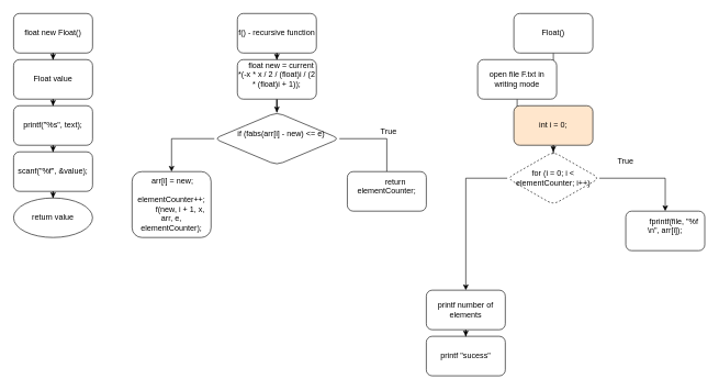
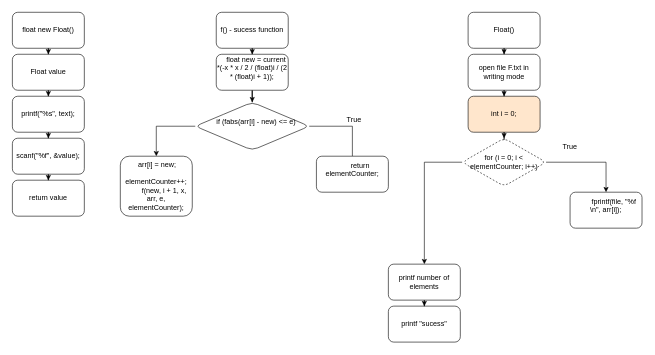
  <mxCell id="0" />
  <mxCell id="1" parent="0" />
  <mxCell id="2" value="" style="edgeStyle=orthogonalEdgeStyle;rounded=0;orthogonalLoop=1;jettySize=auto;html=1;" edge="1" parent="1" source="3" target="5"><mxGeometry relative="1" as="geometry" /></mxCell>
  <mxCell id="3" value="float new Float()" style="rounded=1;whiteSpace=wrap;html=1;" vertex="1" parent="1"><mxGeometry x="20" y="20" width="120" height="60" as="geometry" /></mxCell>
  <mxCell id="4" value="" style="edgeStyle=orthogonalEdgeStyle;rounded=0;orthogonalLoop=1;jettySize=auto;html=1;" edge="1" parent="1" source="5" target="7"><mxGeometry relative="1" as="geometry" /></mxCell>
  <mxCell id="5" value="Float value" style="whiteSpace=wrap;html=1;rounded=1;" vertex="1" parent="1"><mxGeometry x="20" y="90" width="120" height="60" as="geometry" /></mxCell>
  <mxCell id="6" value="" style="edgeStyle=orthogonalEdgeStyle;rounded=0;orthogonalLoop=1;jettySize=auto;html=1;" edge="1" parent="1" source="7" target="9"><mxGeometry relative="1" as="geometry" /></mxCell>
  <mxCell id="7" value="&lt;div&gt;printf(&quot;%s&quot;, text);&lt;/div&gt;" style="whiteSpace=wrap;html=1;rounded=1;" vertex="1" parent="1"><mxGeometry x="20" y="160" width="120" height="60" as="geometry" /></mxCell>
  <mxCell id="8" value="" style="edgeStyle=orthogonalEdgeStyle;rounded=0;orthogonalLoop=1;jettySize=auto;html=1;" edge="1" parent="1" source="9" target="10"><mxGeometry relative="1" as="geometry" /></mxCell>
  <mxCell id="9" value="scanf(&quot;%f&quot;, &amp;amp;value);" style="whiteSpace=wrap;html=1;rounded=1;" vertex="1" parent="1"><mxGeometry x="20" y="230" width="120" height="60" as="geometry" /></mxCell>
- <mxCell id="10" value="return value" style="ellipse;whiteSpace=wrap;html=1;" vertex="1" parent="1"><mxGeometry x="20" y="300" width="120" height="60" as="geometry" /></mxCell>
+ <mxCell id="10" value="return value" style="whiteSpace=wrap;html=1;rounded=1;" vertex="1" parent="1"><mxGeometry x="20" y="300" width="120" height="60" as="geometry" /></mxCell>
  <mxCell id="11" value="" style="edgeStyle=orthogonalEdgeStyle;rounded=0;orthogonalLoop=1;jettySize=auto;html=1;" edge="1" parent="1" source="12" target="14"><mxGeometry relative="1" as="geometry" /></mxCell>
- <mxCell id="12" value="f() - recursive function" style="rounded=1;whiteSpace=wrap;html=1;" vertex="1" parent="1"><mxGeometry x="360" y="20" width="120" height="60" as="geometry" /></mxCell>
+ <mxCell id="12" value="f() - sucess function" style="rounded=1;whiteSpace=wrap;html=1;" vertex="1" parent="1"><mxGeometry x="360" y="20" width="120" height="60" as="geometry" /></mxCell>
  <mxCell id="13" value="" style="edgeStyle=orthogonalEdgeStyle;rounded=0;orthogonalLoop=1;jettySize=auto;html=1;" edge="1" parent="1" source="14" target="17"><mxGeometry relative="1" as="geometry" /></mxCell>
  <mxCell id="14" value="&lt;div&gt;&amp;nbsp; &amp;nbsp; float new = current *(-x * x / 2 / (float)i / (2 * (float)i + 1));&lt;/div&gt;&lt;div&gt;&lt;br&gt;&lt;/div&gt;" style="whiteSpace=wrap;html=1;rounded=1;" vertex="1" parent="1"><mxGeometry x="360" y="90" width="120" height="60" as="geometry" /></mxCell>
  <mxCell id="15" value="" style="edgeStyle=orthogonalEdgeStyle;rounded=0;orthogonalLoop=1;jettySize=auto;html=1;endArrow=none;" edge="1" parent="1" source="17" target="18"><mxGeometry relative="1" as="geometry" /></mxCell>
  <mxCell id="16" value="" style="edgeStyle=orthogonalEdgeStyle;rounded=0;orthogonalLoop=1;jettySize=auto;html=1;" edge="1" parent="1" source="17" target="20"><mxGeometry relative="1" as="geometry" /></mxCell>
  <mxCell id="17" value="&lt;div&gt;&amp;nbsp; &amp;nbsp; if (fabs(arr[i] - new) &amp;lt;= e)&lt;/div&gt;&lt;div&gt;&lt;br&gt;&lt;/div&gt;" style="rhombus;whiteSpace=wrap;html=1;rounded=1;" vertex="1" parent="1"><mxGeometry x="325" y="170" width="190" height="80" as="geometry" /></mxCell>
  <mxCell id="18" value="&lt;div&gt;&amp;nbsp; &amp;nbsp; &amp;nbsp; &amp;nbsp; return elementCounter;&lt;/div&gt;&lt;div&gt;&lt;br&gt;&lt;/div&gt;" style="whiteSpace=wrap;html=1;rounded=1;" vertex="1" parent="1"><mxGeometry x="527" y="260" width="120" height="60" as="geometry" /></mxCell>
  <mxCell id="19" value="True" style="text;html=1;strokeColor=none;fillColor=none;align=center;verticalAlign=middle;whiteSpace=wrap;rounded=0;" vertex="1" parent="1"><mxGeometry x="920" y="230" width="60" height="30" as="geometry" /></mxCell>
  <mxCell id="20" value="&lt;div&gt;&amp;nbsp;arr[i] = new;&lt;/div&gt;&lt;div&gt;&amp;nbsp; &amp;nbsp; &amp;nbsp; &amp;nbsp; elementCounter++;&lt;/div&gt;&lt;div&gt;&amp;nbsp; &amp;nbsp; &amp;nbsp; &amp;nbsp; f(new, i + 1, x, arr, e, elementCounter);&lt;/div&gt;" style="whiteSpace=wrap;html=1;rounded=1;" vertex="1" parent="1"><mxGeometry x="200" y="260" width="120" height="100" as="geometry" /></mxCell>
  <mxCell id="21" value="" style="edgeStyle=orthogonalEdgeStyle;rounded=0;orthogonalLoop=1;jettySize=auto;html=1;" edge="1" parent="1" source="22" target="24"><mxGeometry relative="1" as="geometry" /></mxCell>
  <mxCell id="22" value="Float()" style="rounded=1;whiteSpace=wrap;html=1;" vertex="1" parent="1"><mxGeometry x="780" y="20" width="120" height="60" as="geometry" /></mxCell>
  <mxCell id="23" value="" style="edgeStyle=orthogonalEdgeStyle;rounded=0;orthogonalLoop=1;jettySize=auto;html=1;" edge="1" parent="1" source="24" target="26"><mxGeometry relative="1" as="geometry" /></mxCell>
- <mxCell id="24" value="open file F.txt in writing mode" style="whiteSpace=wrap;html=1;rounded=1;" vertex="1" parent="1"><mxGeometry x="725" y="90" width="120" height="60" as="geometry" /></mxCell>
+ <mxCell id="24" value="open file F.txt in writing mode" style="whiteSpace=wrap;html=1;rounded=1;" vertex="1" parent="1"><mxGeometry x="780" y="90" width="120" height="60" as="geometry" /></mxCell>
  <mxCell id="25" value="" style="edgeStyle=orthogonalEdgeStyle;rounded=0;orthogonalLoop=1;jettySize=auto;html=1;" edge="1" parent="1" source="26" target="29"><mxGeometry relative="1" as="geometry" /></mxCell>
  <mxCell id="26" value="int i = 0;" style="whiteSpace=wrap;html=1;rounded=1;fillColor=#ffe6cc;" vertex="1" parent="1"><mxGeometry x="780" y="160" width="120" height="60" as="geometry" /></mxCell>
  <mxCell id="27" value="" style="edgeStyle=orthogonalEdgeStyle;rounded=0;orthogonalLoop=1;jettySize=auto;html=1;" edge="1" parent="1" source="29" target="30"><mxGeometry relative="1" as="geometry" /></mxCell>
  <mxCell id="28" value="" style="edgeStyle=orthogonalEdgeStyle;rounded=0;orthogonalLoop=1;jettySize=auto;html=1;" edge="1" parent="1" source="29" target="33"><mxGeometry relative="1" as="geometry" /></mxCell>
  <mxCell id="29" value="for (i = 0; i &amp;lt; elementCounter; i++)" style="rhombus;whiteSpace=wrap;html=1;rounded=1;dashed=1;" vertex="1" parent="1"><mxGeometry x="770" y="230" width="140" height="80" as="geometry" /></mxCell>
  <mxCell id="30" value="&lt;div&gt;&amp;nbsp; &amp;nbsp; &amp;nbsp; &amp;nbsp; fprintf(file, &quot;%f \n&quot;, arr[i]);&lt;/div&gt;&lt;div&gt;&lt;br&gt;&lt;/div&gt;" style="whiteSpace=wrap;html=1;rounded=1;" vertex="1" parent="1"><mxGeometry x="950" y="320" width="120" height="60" as="geometry" /></mxCell>
  <mxCell id="31" value="True" style="text;html=1;strokeColor=none;fillColor=none;align=center;verticalAlign=middle;whiteSpace=wrap;rounded=0;" vertex="1" parent="1"><mxGeometry x="560" y="185" width="60" height="30" as="geometry" /></mxCell>
  <mxCell id="32" value="" style="edgeStyle=orthogonalEdgeStyle;rounded=0;orthogonalLoop=1;jettySize=auto;html=1;" edge="1" parent="1" source="33" target="34"><mxGeometry relative="1" as="geometry" /></mxCell>
  <mxCell id="33" value="printf number of elements" style="whiteSpace=wrap;html=1;rounded=1;" vertex="1" parent="1"><mxGeometry x="647" y="440" width="120" height="60" as="geometry" /></mxCell>
  <mxCell id="34" value="printf &quot;sucess&quot;" style="whiteSpace=wrap;html=1;rounded=1;" vertex="1" parent="1"><mxGeometry x="647" y="510" width="120" height="60" as="geometry" /></mxCell>
